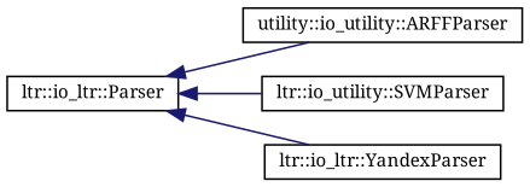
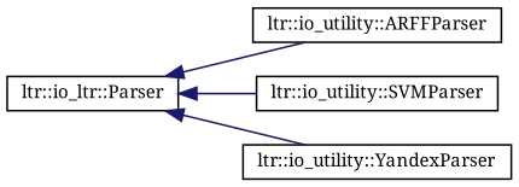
  digraph {
    fontname="Noto Serif"
    rankdir=LR
    node [color=black fillcolor=white fontname="Noto Serif" fontsize=10 shape=record style=filled]
    edge [color=midnightblue dir=back fontname="Noto Serif" fontsize=10 labelfontname=Helvetica labelfontsize=10 style=solid]
    n1 [height=0.2 label="ltr::io_ltr::Parser" width=0.4]
-   n2 [height=0.2 label="utility::io_utility::ARFFParser" width=0.4]
+   n2 [height=0.2 label="ltr::io_utility::ARFFParser" width=0.4]
    n3 [height=0.2 label="ltr::io_utility::SVMParser" width=0.4]
-   n4 [height=0.2 label="ltr::io_ltr::YandexParser" width=0.4]
+   n4 [height=0.2 label="ltr::io_utility::YandexParser" width=0.4]
    n1 -> n2
    n1 -> n3
    n1 -> n4
  }
